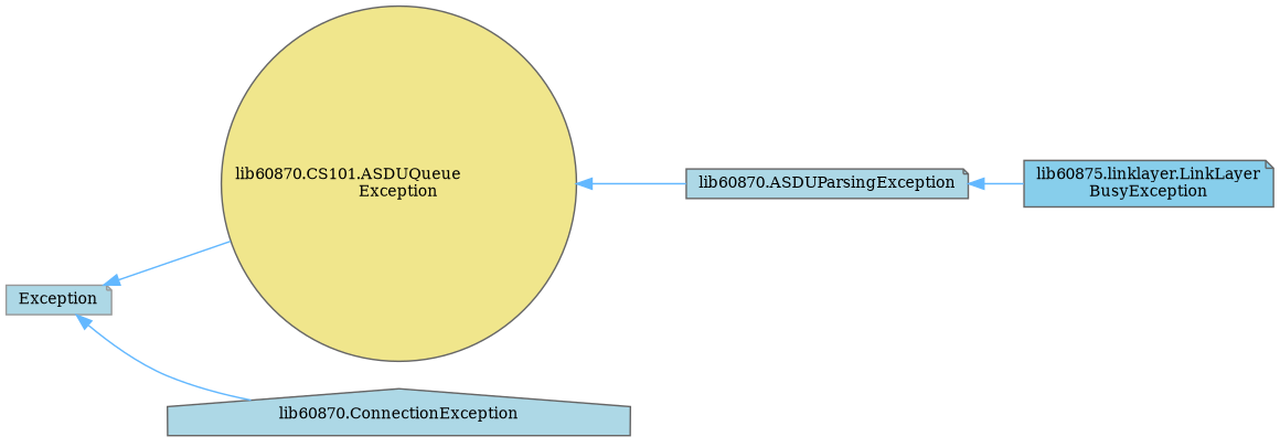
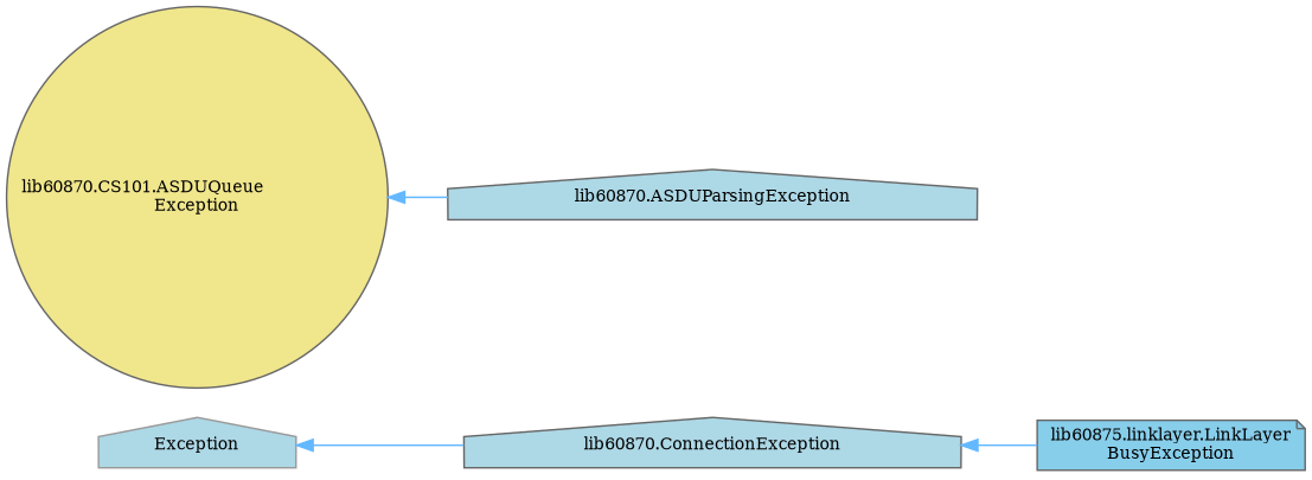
  digraph {
    fontname="DejaVu Serif"
    rankdir=LR
    node [color=grey40 fillcolor=lightblue fontname="DejaVu Serif" fontsize=10 shape=note style=filled]
    edge [color=steelblue1 dir=back fontname="DejaVu Serif" fontsize=10 labelfontname=Helvetica labelfontsize=10 style=solid]
-   n1 [color=grey60 height=0.2 label=Exception width=0.4]
+   n1 [color=grey60 height=0.2 label=Exception shape=house width=0.4]
    n2 [fillcolor=khaki height=0.2 label="lib60870.CS101.ASDUQueue\lException" shape=circle width=0.4]
    n3 [height=0.2 label="lib60870.ConnectionException" shape=house width=0.4]
-   n4 [height=0.2 label="lib60870.ASDUParsingException" width=0.4]
+   n4 [height=0.2 label="lib60870.ASDUParsingException" shape=house width=0.4]
    n5 [fillcolor=skyblue height=0.2 label="lib60875.linklayer.LinkLayer\lBusyException" width=0.4]
-   n1 -> n2
    n1 -> n3
    n2 -> n4
-   n4 -> n5
+   n3 -> n5
  }
